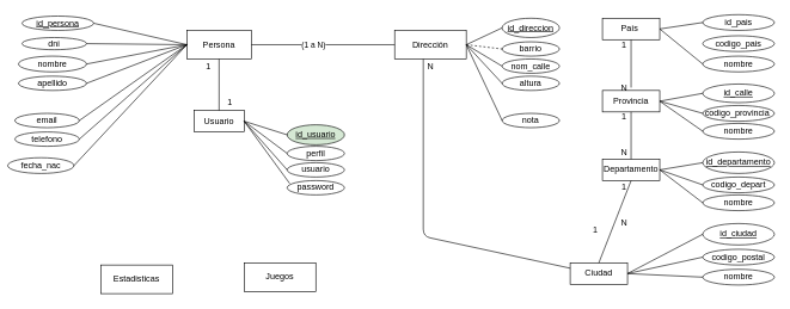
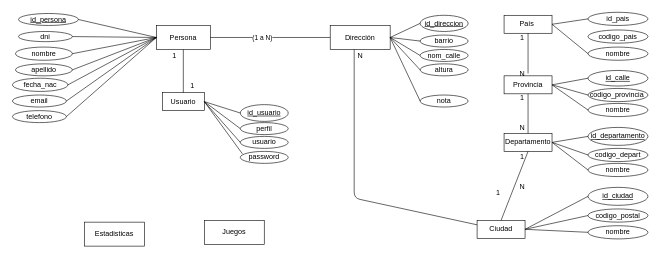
  <mxCell id="0" />
  <mxCell id="1" parent="0" />
  <mxCell id="2" value="Usuario" style="whiteSpace=wrap;html=1;align=center;" vertex="1" parent="1"><mxGeometry x="270" y="154" width="70" height="30" as="geometry" /></mxCell>
  <mxCell id="3" value="Persona" style="whiteSpace=wrap;html=1;align=center;" vertex="1" parent="1"><mxGeometry x="260" y="42" width="90" height="40" as="geometry" /></mxCell>
  <mxCell id="4" value="Juegos" style="whiteSpace=wrap;html=1;align=center;" vertex="1" parent="1"><mxGeometry x="340" y="367" width="100" height="40" as="geometry" /></mxCell>
  <mxCell id="5" value="Estadisticas" style="whiteSpace=wrap;html=1;align=center;" vertex="1" parent="1"><mxGeometry x="140" y="370" width="100" height="40" as="geometry" /></mxCell>
  <mxCell id="6" value="id_persona" style="ellipse;whiteSpace=wrap;html=1;align=center;fontStyle=4;" vertex="1" parent="1"><mxGeometry x="30" y="22" width="100" height="20" as="geometry" /></mxCell>
  <mxCell id="7" value="dni" style="ellipse;whiteSpace=wrap;html=1;align=center;" vertex="1" parent="1"><mxGeometry x="30" y="52" width="90" height="17" as="geometry" /></mxCell>
  <mxCell id="8" value="nombre" style="ellipse;whiteSpace=wrap;html=1;align=center;" vertex="1" parent="1"><mxGeometry x="25" y="78" width="95" height="22" as="geometry" /></mxCell>
  <mxCell id="9" value="apellido" style="ellipse;whiteSpace=wrap;html=1;align=center;" vertex="1" parent="1"><mxGeometry x="25" y="106" width="95" height="20" as="geometry" /></mxCell>
  <mxCell id="10" value="email" style="ellipse;whiteSpace=wrap;html=1;align=center;" vertex="1" parent="1"><mxGeometry x="20" y="158" width="90" height="20" as="geometry" /></mxCell>
- <mxCell id="11" value="fecha_nac" style="ellipse;whiteSpace=wrap;html=1;align=center;" vertex="1" parent="1"><mxGeometry x="10" y="220" width="92.5" height="22" as="geometry" /></mxCell>
+ <mxCell id="11" value="fecha_nac" style="ellipse;whiteSpace=wrap;html=1;align=center;" vertex="1" parent="1"><mxGeometry x="20" y="130" width="92.5" height="22" as="geometry" /></mxCell>
  <mxCell id="12" value="telefono" style="ellipse;whiteSpace=wrap;html=1;align=center;" vertex="1" parent="1"><mxGeometry x="20" y="184" width="90" height="20" as="geometry" /></mxCell>
  <mxCell id="13" value="Dirección" style="whiteSpace=wrap;html=1;align=center;" vertex="1" parent="1"><mxGeometry x="550" y="42" width="100" height="40" as="geometry" /></mxCell>
  <mxCell id="14" value="" style="endArrow=none;html=1;entryX=0;entryY=0.5;entryDx=0;entryDy=0;exitX=1;exitY=0.5;exitDx=0;exitDy=0;" edge="1" parent="1" source="3" target="13"><mxGeometry width="50" height="50" relative="1" as="geometry"><mxPoint x="390" y="122" as="sourcePoint" /><mxPoint x="440" y="72" as="targetPoint" /></mxGeometry></mxCell>
  <mxCell id="15" value="(1 a N)" style="edgeLabel;html=1;align=center;verticalAlign=middle;resizable=0;points=[];" vertex="1" connectable="0" parent="14"><mxGeometry x="-0.14" relative="1" as="geometry"><mxPoint as="offset" /></mxGeometry></mxCell>
  <mxCell id="16" value="" style="endArrow=none;html=1;exitX=1;exitY=0.5;exitDx=0;exitDy=0;entryX=0;entryY=0.5;entryDx=0;entryDy=0;" edge="1" parent="1" source="12" target="3"><mxGeometry width="50" height="50" relative="1" as="geometry"><mxPoint x="95" y="193" as="sourcePoint" /><mxPoint x="145" y="143" as="targetPoint" /></mxGeometry></mxCell>
  <mxCell id="17" value="" style="endArrow=none;html=1;exitX=1;exitY=0.5;exitDx=0;exitDy=0;entryX=0;entryY=0.5;entryDx=0;entryDy=0;" edge="1" parent="1" source="10" target="3"><mxGeometry width="50" height="50" relative="1" as="geometry"><mxPoint x="93.838" y="196.882" as="sourcePoint" /><mxPoint x="270" y="92" as="targetPoint" /></mxGeometry></mxCell>
  <mxCell id="18" value="" style="endArrow=none;html=1;exitX=1;exitY=0.5;exitDx=0;exitDy=0;entryX=0;entryY=0.5;entryDx=0;entryDy=0;" edge="1" parent="1" source="11" target="3"><mxGeometry width="50" height="50" relative="1" as="geometry"><mxPoint x="103.838" y="206.882" as="sourcePoint" /><mxPoint x="280" y="102" as="targetPoint" /></mxGeometry></mxCell>
  <mxCell id="19" value="" style="endArrow=none;html=1;exitX=1;exitY=0.5;exitDx=0;exitDy=0;entryX=0;entryY=0.5;entryDx=0;entryDy=0;" edge="1" parent="1" source="9" target="3"><mxGeometry width="50" height="50" relative="1" as="geometry"><mxPoint x="113.838" y="216.882" as="sourcePoint" /><mxPoint x="290" y="112" as="targetPoint" /></mxGeometry></mxCell>
  <mxCell id="20" value="" style="endArrow=none;html=1;exitX=1;exitY=0.5;exitDx=0;exitDy=0;entryX=0;entryY=0.5;entryDx=0;entryDy=0;" edge="1" parent="1" source="8" target="3"><mxGeometry width="50" height="50" relative="1" as="geometry"><mxPoint x="110" y="126" as="sourcePoint" /><mxPoint x="270" y="72" as="targetPoint" /></mxGeometry></mxCell>
  <mxCell id="21" value="" style="endArrow=none;html=1;exitX=1;exitY=0.5;exitDx=0;exitDy=0;entryX=0;entryY=0.5;entryDx=0;entryDy=0;" edge="1" parent="1" source="7" target="3"><mxGeometry width="50" height="50" relative="1" as="geometry"><mxPoint x="120" y="136" as="sourcePoint" /><mxPoint x="280" y="82" as="targetPoint" /></mxGeometry></mxCell>
  <mxCell id="22" value="" style="endArrow=none;html=1;exitX=1;exitY=0.5;exitDx=0;exitDy=0;" edge="1" parent="1" source="6"><mxGeometry width="50" height="50" relative="1" as="geometry"><mxPoint x="110" y="73.5" as="sourcePoint" /><mxPoint x="260" y="62" as="targetPoint" /></mxGeometry></mxCell>
- <mxCell id="23" value="id_usuario" style="ellipse;whiteSpace=wrap;html=1;align=center;fontStyle=4;fillColor=#d5e8d4;" vertex="1" parent="1"><mxGeometry x="400" y="174" width="80" height="28" as="geometry" /></mxCell>
+ <mxCell id="23" value="id_usuario" style="ellipse;whiteSpace=wrap;html=1;align=center;fontStyle=4;" vertex="1" parent="1"><mxGeometry x="400" y="174" width="80" height="28" as="geometry" /></mxCell>
  <mxCell id="24" value="perfil" style="ellipse;whiteSpace=wrap;html=1;align=center;" vertex="1" parent="1"><mxGeometry x="400" y="204" width="80" height="20" as="geometry" /></mxCell>
  <mxCell id="25" value="usuario" style="ellipse;whiteSpace=wrap;html=1;align=center;" vertex="1" parent="1"><mxGeometry x="400" y="227" width="80" height="20" as="geometry" /></mxCell>
  <mxCell id="26" value="password" style="ellipse;whiteSpace=wrap;html=1;align=center;" vertex="1" parent="1"><mxGeometry x="400" y="252" width="80" height="20" as="geometry" /></mxCell>
  <mxCell id="27" value="" style="endArrow=none;html=1;exitX=1;exitY=0.5;exitDx=0;exitDy=0;entryX=0;entryY=0.5;entryDx=0;entryDy=0;" edge="1" parent="1" source="2" target="23"><mxGeometry width="50" height="50" relative="1" as="geometry"><mxPoint x="390" y="242" as="sourcePoint" /><mxPoint x="390" y="192" as="targetPoint" /></mxGeometry></mxCell>
  <mxCell id="28" value="" style="endArrow=none;html=1;exitX=1;exitY=0.5;exitDx=0;exitDy=0;entryX=0;entryY=0.5;entryDx=0;entryDy=0;" edge="1" parent="1" source="2" target="24"><mxGeometry width="50" height="50" relative="1" as="geometry"><mxPoint x="350" y="202" as="sourcePoint" /><mxPoint x="410" y="199" as="targetPoint" /></mxGeometry></mxCell>
  <mxCell id="29" value="" style="endArrow=none;html=1;exitX=1;exitY=0.5;exitDx=0;exitDy=0;entryX=0;entryY=0.5;entryDx=0;entryDy=0;" edge="1" parent="1" source="2" target="25"><mxGeometry width="50" height="50" relative="1" as="geometry"><mxPoint x="350" y="202" as="sourcePoint" /><mxPoint x="410" y="232" as="targetPoint" /></mxGeometry></mxCell>
  <mxCell id="30" value="" style="endArrow=none;html=1;exitX=1;exitY=0.5;exitDx=0;exitDy=0;entryX=0.044;entryY=0.2;entryDx=0;entryDy=0;entryPerimeter=0;" edge="1" parent="1" source="2" target="26"><mxGeometry width="50" height="50" relative="1" as="geometry"><mxPoint x="350" y="202" as="sourcePoint" /><mxPoint x="410" y="262" as="targetPoint" /></mxGeometry></mxCell>
  <mxCell id="31" value="Departamento" style="whiteSpace=wrap;html=1;align=center;" vertex="1" parent="1"><mxGeometry x="840" y="222" width="80" height="30" as="geometry" /></mxCell>
  <mxCell id="32" value="Provincia" style="whiteSpace=wrap;html=1;align=center;" vertex="1" parent="1"><mxGeometry x="840" y="126" width="80" height="30" as="geometry" /></mxCell>
  <mxCell id="33" value="País&amp;nbsp;" style="whiteSpace=wrap;html=1;align=center;" vertex="1" parent="1"><mxGeometry x="840" y="25" width="80" height="30" as="geometry" /></mxCell>
  <mxCell id="34" value="Ciudad" style="whiteSpace=wrap;html=1;align=center;" vertex="1" parent="1"><mxGeometry x="795" y="367" width="80" height="30" as="geometry" /></mxCell>
  <mxCell id="35" value="" style="endArrow=none;html=1;entryX=0;entryY=0.25;entryDx=0;entryDy=0;" edge="1" parent="1" target="34"><mxGeometry width="50" height="50" relative="1" as="geometry"><mxPoint x="590" y="82" as="sourcePoint" /><mxPoint x="770" y="112" as="targetPoint" /><Array as="points"><mxPoint x="590" y="330" /></Array></mxGeometry></mxCell>
  <mxCell id="36" value="" style="endArrow=none;html=1;entryX=0.5;entryY=1;entryDx=0;entryDy=0;" edge="1" parent="1" target="33"><mxGeometry width="50" height="50" relative="1" as="geometry"><mxPoint x="880" y="122" as="sourcePoint" /><mxPoint x="860" y="72" as="targetPoint" /></mxGeometry></mxCell>
  <mxCell id="37" value="" style="endArrow=none;html=1;entryX=0.5;entryY=1;entryDx=0;entryDy=0;exitX=0.5;exitY=0;exitDx=0;exitDy=0;" edge="1" parent="1" source="34" target="31"><mxGeometry width="50" height="50" relative="1" as="geometry"><mxPoint x="720" y="302" as="sourcePoint" /><mxPoint x="770" y="252" as="targetPoint" /></mxGeometry></mxCell>
  <mxCell id="38" value="" style="endArrow=none;html=1;entryX=0.5;entryY=1;entryDx=0;entryDy=0;exitX=0.5;exitY=0;exitDx=0;exitDy=0;" edge="1" parent="1" source="31" target="32"><mxGeometry width="50" height="50" relative="1" as="geometry"><mxPoint x="730" y="312" as="sourcePoint" /><mxPoint x="780" y="262" as="targetPoint" /></mxGeometry></mxCell>
  <mxCell id="39" value="1" style="text;html=1;align=center;verticalAlign=middle;resizable=0;points=[];autosize=1;" vertex="1" parent="1"><mxGeometry x="860" y="52" width="20" height="20" as="geometry" /></mxCell>
  <mxCell id="40" value="N" style="text;html=1;align=center;verticalAlign=middle;resizable=0;points=[];autosize=1;" vertex="1" parent="1"><mxGeometry x="860" y="112" width="20" height="20" as="geometry" /></mxCell>
  <mxCell id="41" value="1" style="text;html=1;align=center;verticalAlign=middle;resizable=0;points=[];autosize=1;" vertex="1" parent="1"><mxGeometry x="860" y="152" width="20" height="20" as="geometry" /></mxCell>
  <mxCell id="42" value="N" style="text;html=1;align=center;verticalAlign=middle;resizable=0;points=[];autosize=1;" vertex="1" parent="1"><mxGeometry x="860" y="202" width="20" height="20" as="geometry" /></mxCell>
  <mxCell id="43" value="1" style="text;html=1;align=center;verticalAlign=middle;resizable=0;points=[];autosize=1;" vertex="1" parent="1"><mxGeometry x="860" y="252" width="20" height="20" as="geometry" /></mxCell>
  <mxCell id="44" value="N" style="text;html=1;align=center;verticalAlign=middle;resizable=0;points=[];autosize=1;" vertex="1" parent="1"><mxGeometry x="860" y="302" width="20" height="20" as="geometry" /></mxCell>
  <mxCell id="45" value="1" style="text;html=1;align=center;verticalAlign=middle;resizable=0;points=[];autosize=1;" vertex="1" parent="1"><mxGeometry x="820" y="312" width="20" height="20" as="geometry" /></mxCell>
  <mxCell id="46" value="N" style="text;html=1;align=center;verticalAlign=middle;resizable=0;points=[];autosize=1;" vertex="1" parent="1"><mxGeometry x="590" y="82" width="20" height="20" as="geometry" /></mxCell>
  <mxCell id="47" value="" style="endArrow=none;html=1;entryX=0;entryY=0.5;entryDx=0;entryDy=0;exitX=1;exitY=0.5;exitDx=0;exitDy=0;" edge="1" parent="1" source="13" target="53"><mxGeometry width="50" height="50" relative="1" as="geometry"><mxPoint x="610" y="182" as="sourcePoint" /><mxPoint x="640" y="132" as="targetPoint" /></mxGeometry></mxCell>
  <mxCell id="48" value="id_direccion" style="ellipse;whiteSpace=wrap;html=1;align=center;fontStyle=4;" vertex="1" parent="1"><mxGeometry x="700" y="25" width="80" height="27" as="geometry" /></mxCell>
  <mxCell id="49" value="barrio" style="ellipse;whiteSpace=wrap;html=1;align=center;" vertex="1" parent="1"><mxGeometry x="700" y="58" width="80" height="20" as="geometry" /></mxCell>
  <mxCell id="50" value="" style="endArrow=none;html=1;entryX=0;entryY=0.5;entryDx=0;entryDy=0;exitX=1;exitY=0.5;exitDx=0;exitDy=0;" edge="1" parent="1" source="13" target="48"><mxGeometry width="50" height="50" relative="1" as="geometry"><mxPoint x="640" y="83" as="sourcePoint" /><mxPoint x="690" y="33" as="targetPoint" /></mxGeometry></mxCell>
  <mxCell id="51" value="nom_calle" style="ellipse;whiteSpace=wrap;html=1;align=center;" vertex="1" parent="1"><mxGeometry x="700" y="82" width="80" height="20" as="geometry" /></mxCell>
  <mxCell id="52" value="altura" style="ellipse;whiteSpace=wrap;html=1;align=center;" vertex="1" parent="1"><mxGeometry x="700" y="106" width="80" height="20" as="geometry" /></mxCell>
  <mxCell id="53" value="nota" style="ellipse;whiteSpace=wrap;html=1;align=center;" vertex="1" parent="1"><mxGeometry x="700" y="158" width="80" height="20" as="geometry" /></mxCell>
  <mxCell id="54" value="" style="endArrow=none;html=1;entryX=0;entryY=0.5;entryDx=0;entryDy=0;exitX=1;exitY=0.5;exitDx=0;exitDy=0;" edge="1" parent="1" source="13" target="52"><mxGeometry width="50" height="50" relative="1" as="geometry"><mxPoint x="660" y="88" as="sourcePoint" /><mxPoint x="710" y="152" as="targetPoint" /></mxGeometry></mxCell>
- <mxCell id="55" value="" style="endArrow=none;html=1;entryX=0;entryY=0.5;entryDx=0;entryDy=0;exitX=1;exitY=0.5;exitDx=0;exitDy=0;dashed=1;" edge="1" parent="1" source="13" target="49"><mxGeometry width="50" height="50" relative="1" as="geometry"><mxPoint x="660" y="88" as="sourcePoint" /><mxPoint x="710" y="126" as="targetPoint" /></mxGeometry></mxCell>
+ <mxCell id="55" value="" style="endArrow=none;html=1;entryX=0;entryY=0.5;entryDx=0;entryDy=0;exitX=1;exitY=0.5;exitDx=0;exitDy=0;" edge="1" parent="1" source="13" target="49"><mxGeometry width="50" height="50" relative="1" as="geometry"><mxPoint x="660" y="88" as="sourcePoint" /><mxPoint x="710" y="126" as="targetPoint" /></mxGeometry></mxCell>
  <mxCell id="56" value="" style="endArrow=none;html=1;entryX=0;entryY=0.5;entryDx=0;entryDy=0;exitX=1;exitY=0.5;exitDx=0;exitDy=0;" edge="1" parent="1" source="13" target="51"><mxGeometry width="50" height="50" relative="1" as="geometry"><mxPoint x="660" y="42" as="sourcePoint" /><mxPoint x="710" y="78" as="targetPoint" /></mxGeometry></mxCell>
  <mxCell id="57" value="id_pais" style="ellipse;whiteSpace=wrap;html=1;align=center;" vertex="1" parent="1"><mxGeometry x="980" y="20" width="100" height="22" as="geometry" /></mxCell>
  <mxCell id="58" value="codigo_pais" style="ellipse;whiteSpace=wrap;html=1;align=center;" vertex="1" parent="1"><mxGeometry x="980" y="49.5" width="100" height="22" as="geometry" /></mxCell>
  <mxCell id="59" value="nombre" style="ellipse;whiteSpace=wrap;html=1;align=center;" vertex="1" parent="1"><mxGeometry x="980" y="78" width="100" height="22" as="geometry" /></mxCell>
  <mxCell id="60" value="" style="endArrow=none;html=1;entryX=0;entryY=0.5;entryDx=0;entryDy=0;exitX=1;exitY=0.5;exitDx=0;exitDy=0;" edge="1" parent="1" source="33" target="57"><mxGeometry width="50" height="50" relative="1" as="geometry"><mxPoint x="930" y="73" as="sourcePoint" /><mxPoint x="980" y="49.5" as="targetPoint" /></mxGeometry></mxCell>
  <mxCell id="61" value="" style="endArrow=none;html=1;entryX=0;entryY=0.5;entryDx=0;entryDy=0;exitX=1;exitY=0.5;exitDx=0;exitDy=0;" edge="1" parent="1" source="33" target="59"><mxGeometry width="50" height="50" relative="1" as="geometry"><mxPoint x="930" y="50" as="sourcePoint" /><mxPoint x="990" y="70.5" as="targetPoint" /></mxGeometry></mxCell>
  <mxCell id="62" value="id_calle" style="ellipse;whiteSpace=wrap;html=1;align=center;fontStyle=4;" vertex="1" parent="1"><mxGeometry x="980" y="117" width="100" height="26" as="geometry" /></mxCell>
  <mxCell id="63" value="nombre" style="ellipse;whiteSpace=wrap;html=1;align=center;" vertex="1" parent="1"><mxGeometry x="980" y="172" width="100" height="22" as="geometry" /></mxCell>
  <mxCell id="64" value="codigo_provincia&amp;nbsp;" style="ellipse;whiteSpace=wrap;html=1;align=center;" vertex="1" parent="1"><mxGeometry x="980" y="147" width="100" height="22" as="geometry" /></mxCell>
  <mxCell id="65" value="" style="endArrow=none;html=1;entryX=0;entryY=0.5;entryDx=0;entryDy=0;exitX=1;exitY=0.5;exitDx=0;exitDy=0;" edge="1" parent="1" source="32" target="62"><mxGeometry width="50" height="50" relative="1" as="geometry"><mxPoint x="910" y="100" as="sourcePoint" /><mxPoint x="970" y="149" as="targetPoint" /></mxGeometry></mxCell>
  <mxCell id="66" value="" style="endArrow=none;html=1;entryX=0;entryY=0.5;entryDx=0;entryDy=0;exitX=1;exitY=0.5;exitDx=0;exitDy=0;" edge="1" parent="1" source="32" target="64"><mxGeometry width="50" height="50" relative="1" as="geometry"><mxPoint x="930" y="151" as="sourcePoint" /><mxPoint x="990" y="140" as="targetPoint" /></mxGeometry></mxCell>
  <mxCell id="67" value="" style="endArrow=none;html=1;entryX=0;entryY=0.5;entryDx=0;entryDy=0;exitX=1;exitY=0.5;exitDx=0;exitDy=0;" edge="1" parent="1" source="32" target="63"><mxGeometry width="50" height="50" relative="1" as="geometry"><mxPoint x="930" y="151" as="sourcePoint" /><mxPoint x="990" y="168" as="targetPoint" /></mxGeometry></mxCell>
  <mxCell id="68" value="id_departamento" style="ellipse;whiteSpace=wrap;html=1;align=center;fontStyle=4;" vertex="1" parent="1"><mxGeometry x="980" y="212" width="100" height="30" as="geometry" /></mxCell>
  <mxCell id="69" value="codigo_depart" style="ellipse;whiteSpace=wrap;html=1;align=center;" vertex="1" parent="1"><mxGeometry x="980" y="247" width="100" height="22" as="geometry" /></mxCell>
  <mxCell id="70" value="nombre" style="ellipse;whiteSpace=wrap;html=1;align=center;" vertex="1" parent="1"><mxGeometry x="980" y="272" width="100" height="22" as="geometry" /></mxCell>
  <mxCell id="71" value="" style="endArrow=none;html=1;entryX=0;entryY=0.5;entryDx=0;entryDy=0;exitX=1;exitY=0.5;exitDx=0;exitDy=0;" edge="1" parent="1" source="31" target="70"><mxGeometry width="50" height="50" relative="1" as="geometry"><mxPoint x="920" y="269" as="sourcePoint" /><mxPoint x="980" y="311" as="targetPoint" /></mxGeometry></mxCell>
  <mxCell id="72" value="" style="endArrow=none;html=1;entryX=0;entryY=0.5;entryDx=0;entryDy=0;exitX=1;exitY=0.5;exitDx=0;exitDy=0;" edge="1" parent="1" source="31" target="69"><mxGeometry width="50" height="50" relative="1" as="geometry"><mxPoint x="930" y="247" as="sourcePoint" /><mxPoint x="990" y="293" as="targetPoint" /></mxGeometry></mxCell>
  <mxCell id="73" value="" style="endArrow=none;html=1;entryX=0;entryY=0.5;entryDx=0;entryDy=0;exitX=1;exitY=0.5;exitDx=0;exitDy=0;" edge="1" parent="1" source="31" target="68"><mxGeometry width="50" height="50" relative="1" as="geometry"><mxPoint x="930" y="247" as="sourcePoint" /><mxPoint x="990" y="268" as="targetPoint" /></mxGeometry></mxCell>
  <mxCell id="74" value="id_ciudad" style="ellipse;whiteSpace=wrap;html=1;align=center;fontStyle=4;" vertex="1" parent="1"><mxGeometry x="980" y="312" width="100" height="30" as="geometry" /></mxCell>
  <mxCell id="75" value="codigo_postal" style="ellipse;whiteSpace=wrap;html=1;align=center;" vertex="1" parent="1"><mxGeometry x="980" y="348" width="100" height="22" as="geometry" /></mxCell>
  <mxCell id="76" value="nombre" style="ellipse;whiteSpace=wrap;html=1;align=center;" vertex="1" parent="1"><mxGeometry x="980" y="376" width="100" height="22" as="geometry" /></mxCell>
  <mxCell id="77" value="" style="endArrow=none;html=1;entryX=0;entryY=0.5;entryDx=0;entryDy=0;exitX=1;exitY=0.5;exitDx=0;exitDy=0;" edge="1" parent="1" source="34" target="76"><mxGeometry width="50" height="50" relative="1" as="geometry"><mxPoint x="910" y="376" as="sourcePoint" /><mxPoint x="970" y="422" as="targetPoint" /></mxGeometry></mxCell>
  <mxCell id="78" value="" style="endArrow=none;html=1;entryX=0;entryY=0.5;entryDx=0;entryDy=0;exitX=1;exitY=0.5;exitDx=0;exitDy=0;" edge="1" parent="1" source="34" target="75"><mxGeometry width="50" height="50" relative="1" as="geometry"><mxPoint x="930" y="347" as="sourcePoint" /><mxPoint x="990" y="397" as="targetPoint" /></mxGeometry></mxCell>
  <mxCell id="79" value="" style="endArrow=none;html=1;entryX=0;entryY=0.5;entryDx=0;entryDy=0;exitX=1;exitY=0.5;exitDx=0;exitDy=0;" edge="1" parent="1" source="34" target="74"><mxGeometry width="50" height="50" relative="1" as="geometry"><mxPoint x="930" y="347" as="sourcePoint" /><mxPoint x="990" y="369" as="targetPoint" /></mxGeometry></mxCell>
  <mxCell id="80" value="" style="endArrow=none;html=1;entryX=0.5;entryY=1;entryDx=0;entryDy=0;exitX=0.5;exitY=0;exitDx=0;exitDy=0;" edge="1" parent="1" source="2" target="3"><mxGeometry width="50" height="50" relative="1" as="geometry"><mxPoint x="305" y="152" as="sourcePoint" /><mxPoint x="304.5" y="88.5" as="targetPoint" /></mxGeometry></mxCell>
  <mxCell id="81" value="1" style="text;html=1;align=center;verticalAlign=middle;resizable=0;points=[];autosize=1;" vertex="1" parent="1"><mxGeometry x="280" y="82" width="20" height="20" as="geometry" /></mxCell>
  <mxCell id="82" value="1" style="text;html=1;align=center;verticalAlign=middle;resizable=0;points=[];autosize=1;" vertex="1" parent="1"><mxGeometry x="310" y="132" width="20" height="20" as="geometry" /></mxCell>
